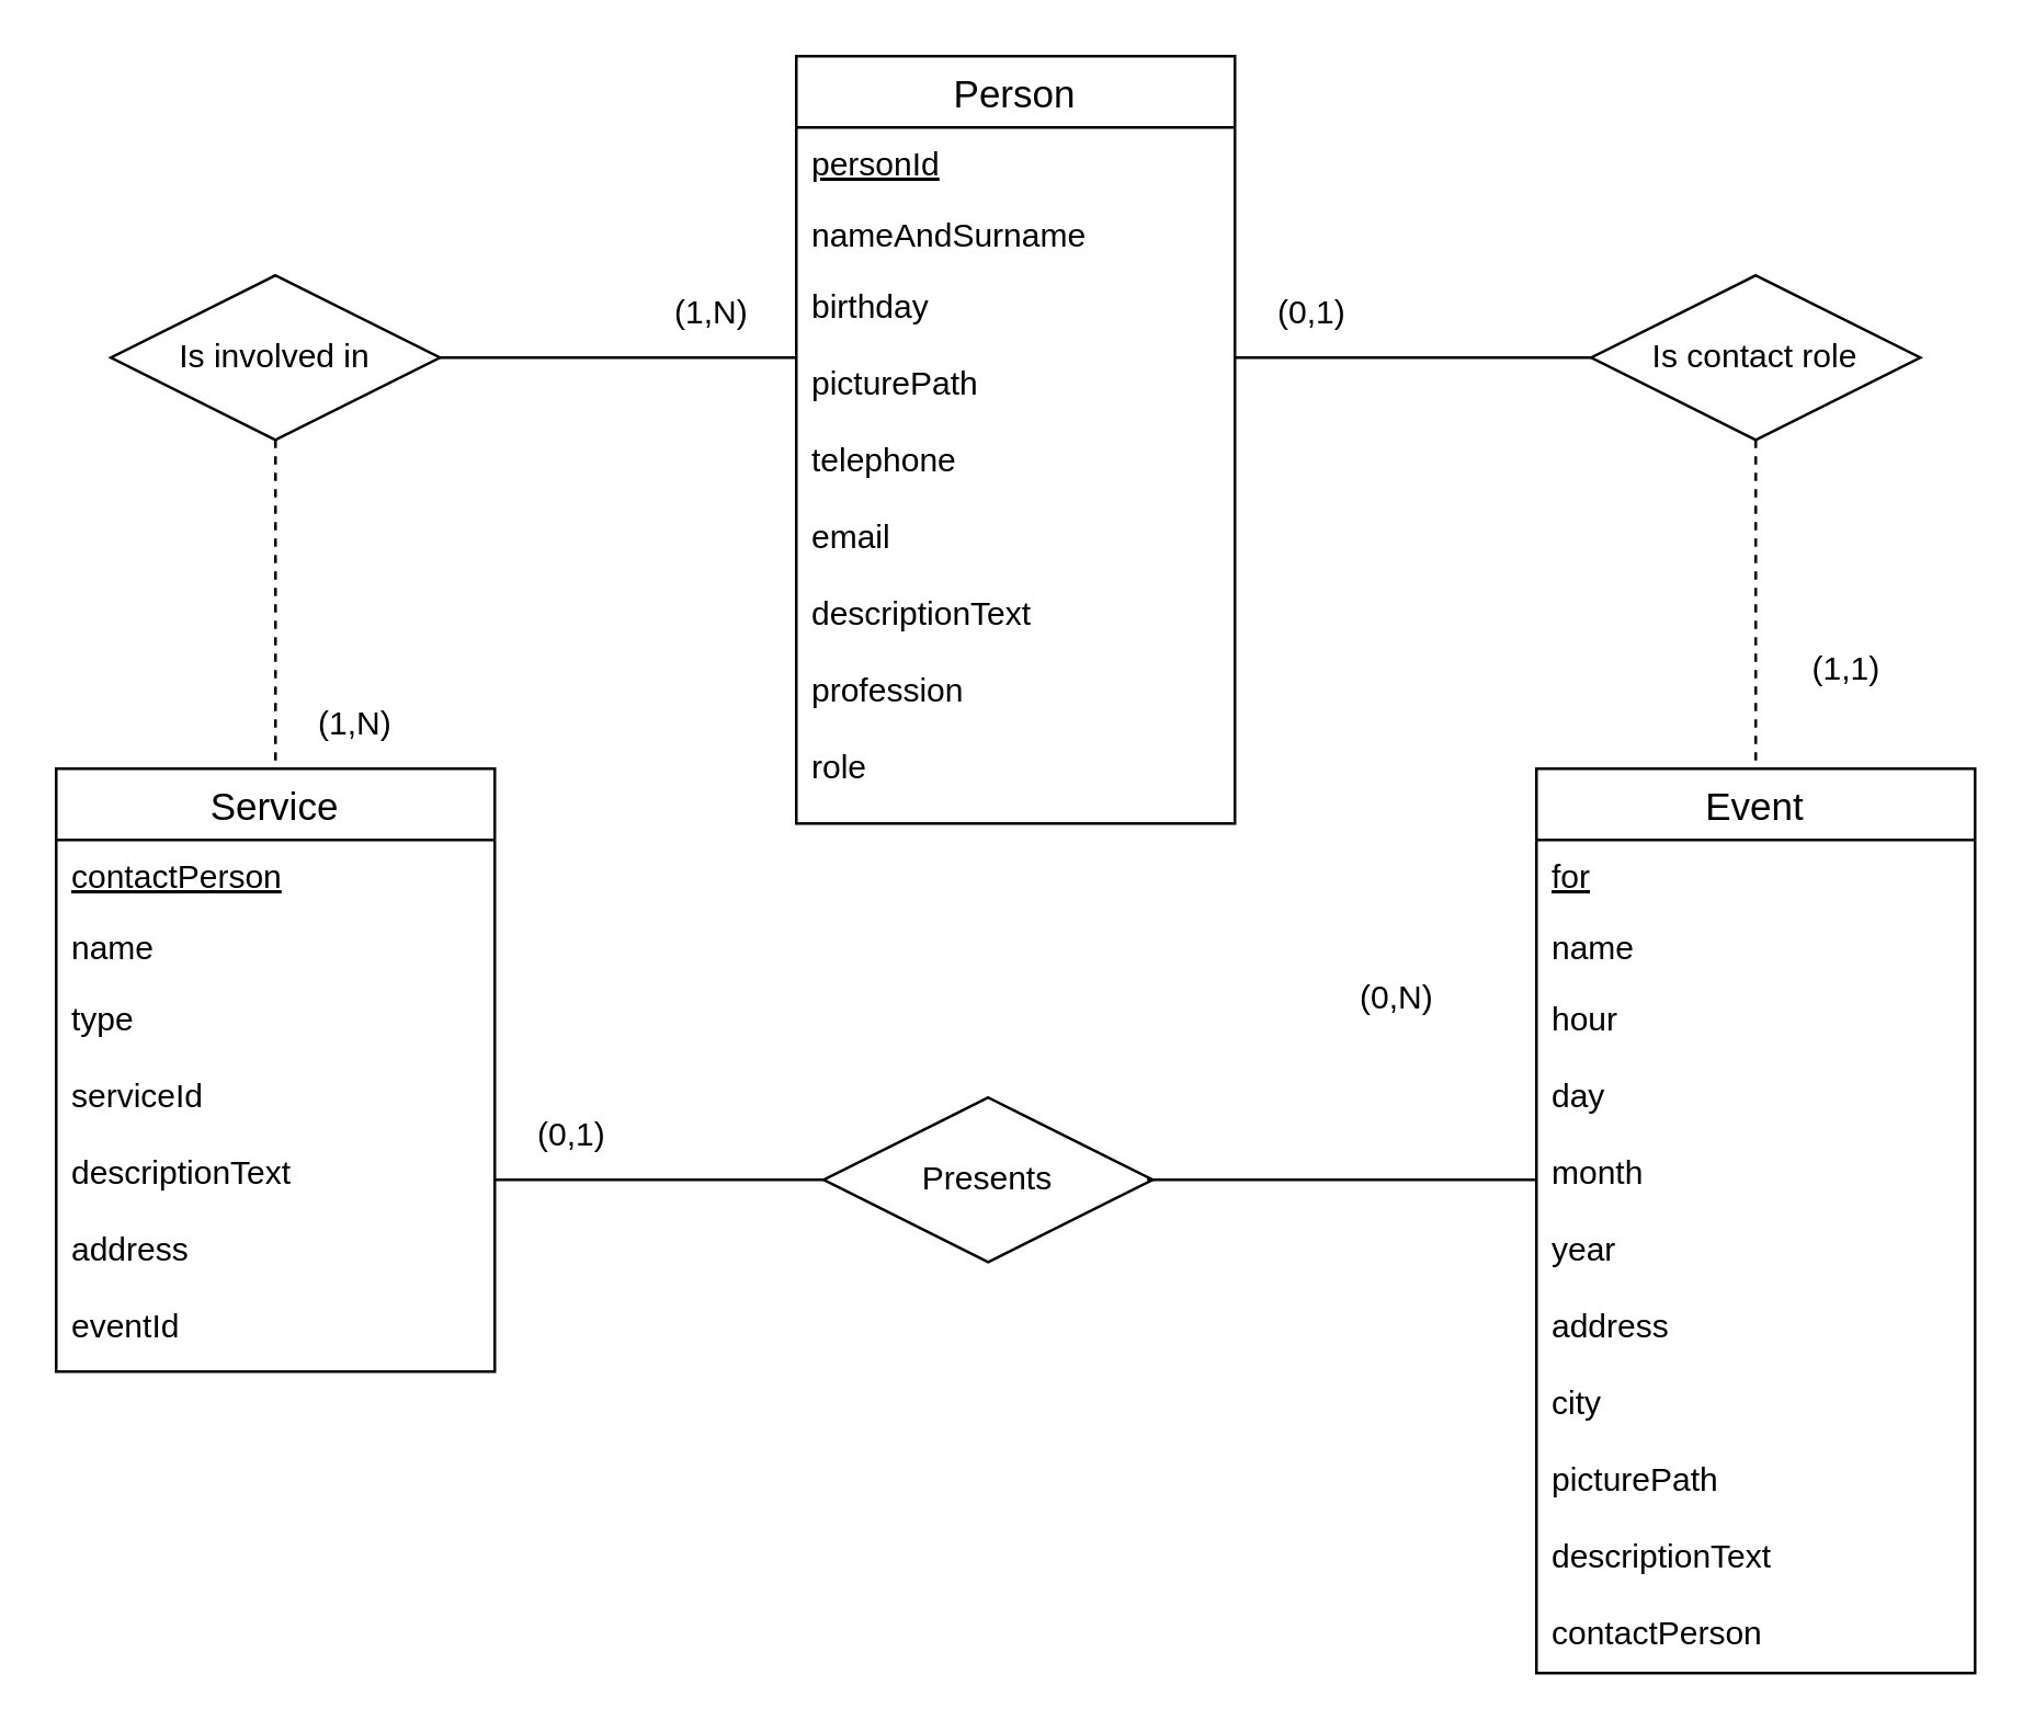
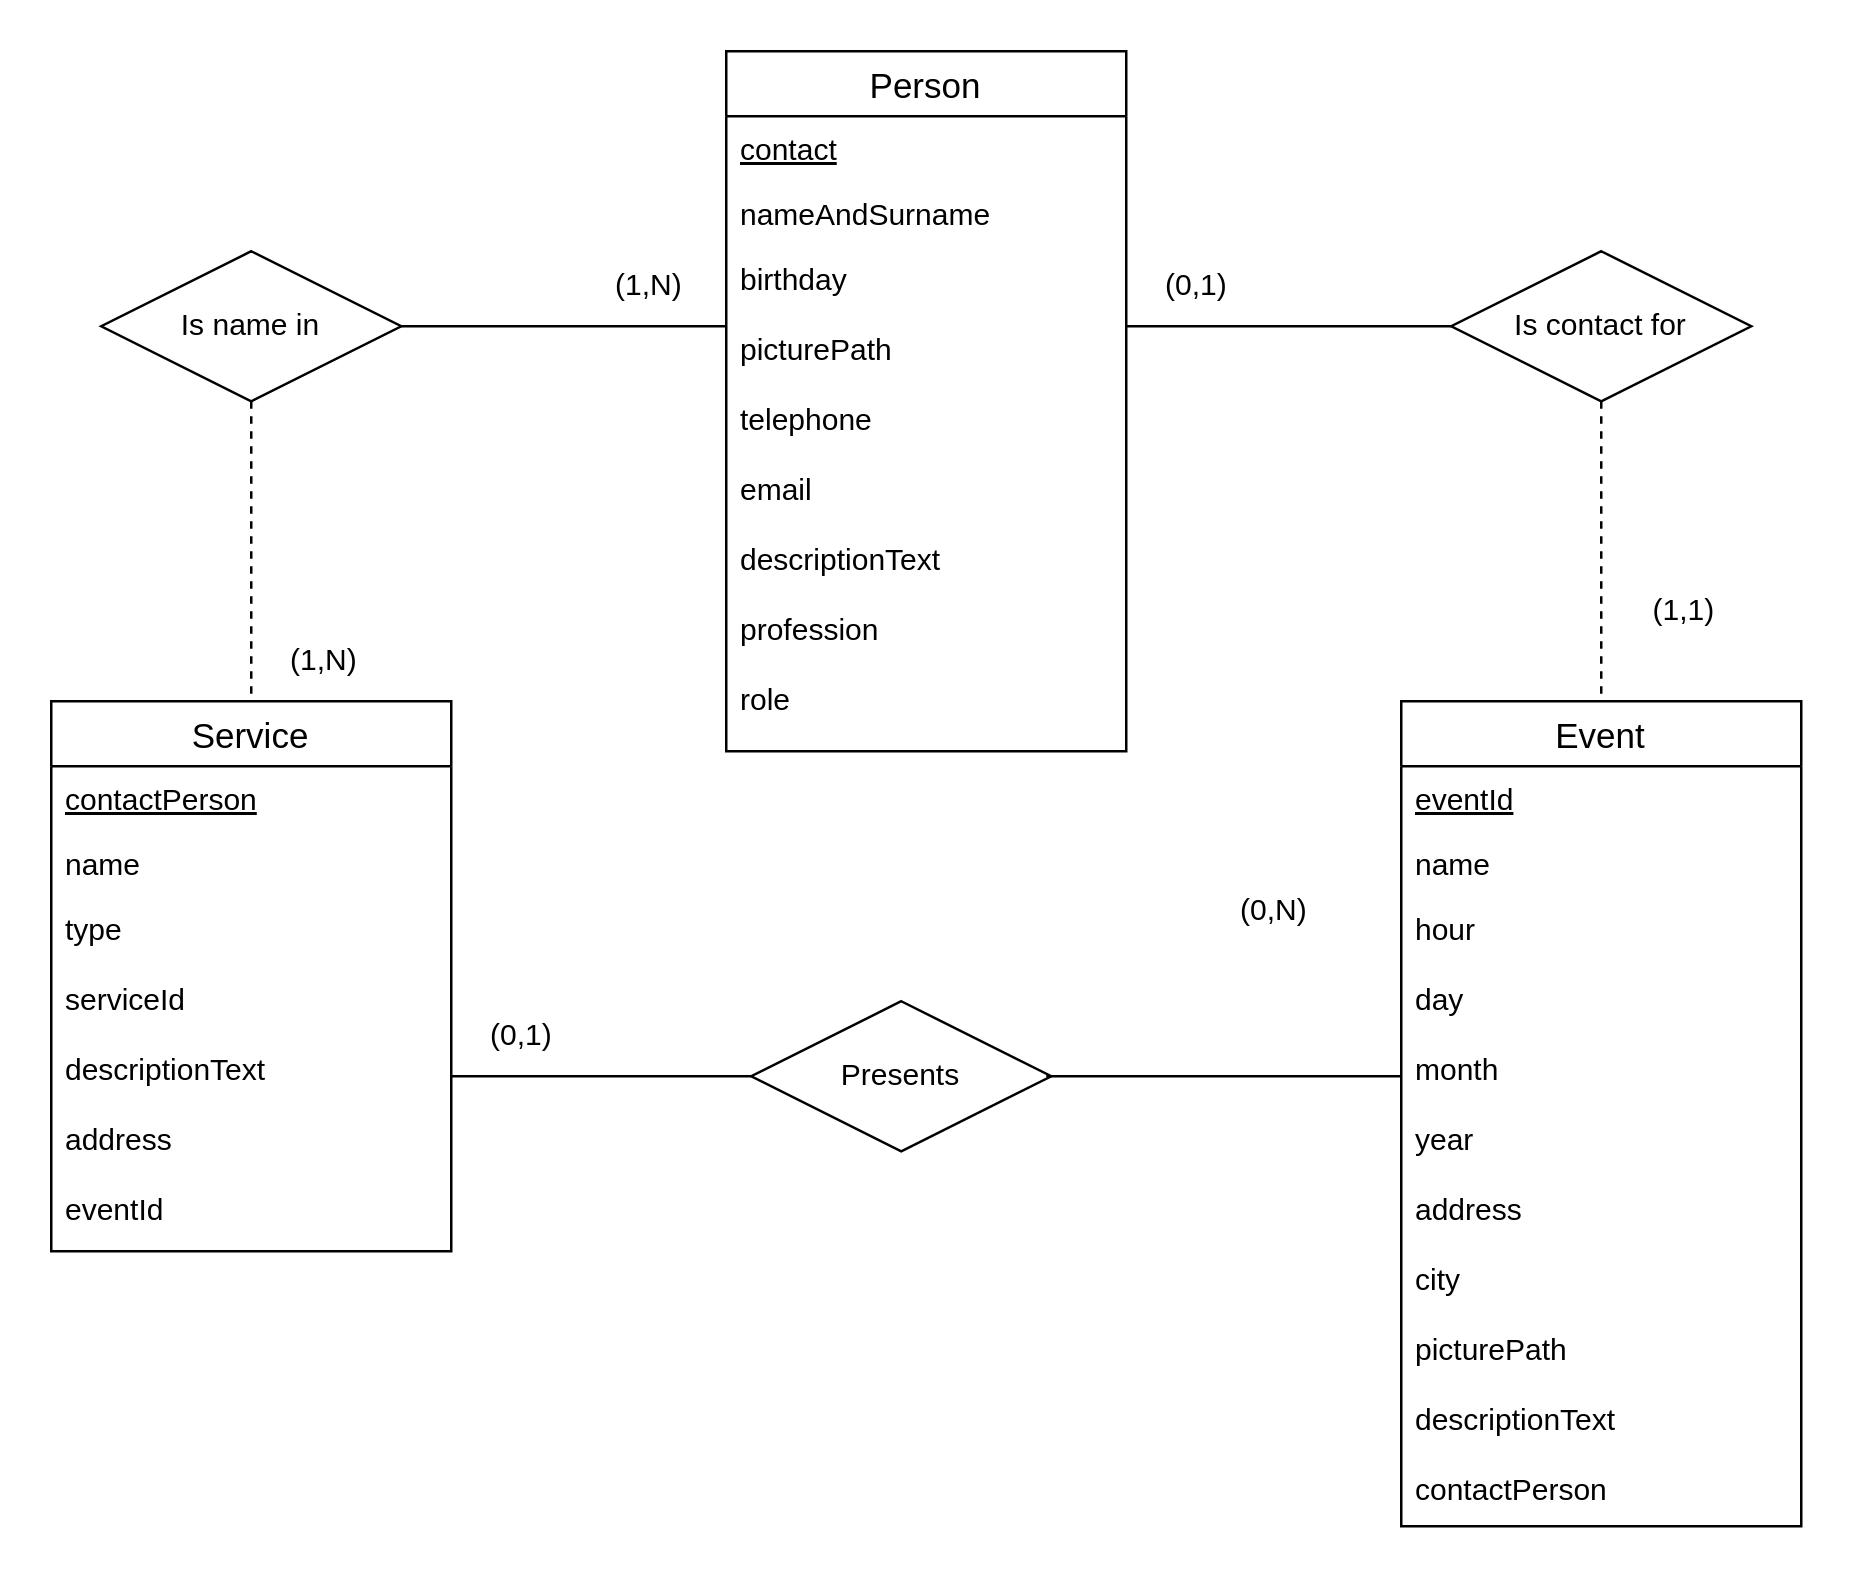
  <mxCell id="0" />
  <mxCell id="1" parent="0" />
  <mxCell id="2" value="Person" style="swimlane;fontStyle=0;childLayout=stackLayout;horizontal=1;startSize=26;horizontalStack=0;resizeParent=1;resizeParentMax=0;resizeLast=0;collapsible=1;marginBottom=0;align=center;fontSize=14;" parent="1" vertex="1"><mxGeometry x="290" y="20" width="160" height="280" as="geometry" /></mxCell>
- <mxCell id="3" value="personId" style="text;strokeColor=none;fillColor=none;spacingLeft=4;spacingRight=4;overflow=hidden;rotatable=0;points=[[0,0.5],[1,0.5]];portConstraint=eastwest;fontSize=12;fontStyle=4" parent="2" vertex="1"><mxGeometry y="26" width="160" height="26" as="geometry" /></mxCell>
+ <mxCell id="3" value="contact" style="text;strokeColor=none;fillColor=none;spacingLeft=4;spacingRight=4;overflow=hidden;rotatable=0;points=[[0,0.5],[1,0.5]];portConstraint=eastwest;fontSize=12;fontStyle=4" parent="2" vertex="1"><mxGeometry y="26" width="160" height="26" as="geometry" /></mxCell>
  <mxCell id="4" value="nameAndSurname" style="text;strokeColor=none;fillColor=none;spacingLeft=4;spacingRight=4;overflow=hidden;rotatable=0;points=[[0,0.5],[1,0.5]];portConstraint=eastwest;fontSize=12;" parent="2" vertex="1"><mxGeometry y="52" width="160" height="26" as="geometry" /></mxCell>
  <mxCell id="5" value="birthday&#10;&#10;picturePath&#10;&#10;telephone&#10;&#10;email&#10;&#10;descriptionText&#10;&#10;profession&#10;&#10;role" style="text;strokeColor=none;fillColor=none;spacingLeft=4;spacingRight=4;overflow=hidden;rotatable=0;points=[[0,0.5],[1,0.5]];portConstraint=eastwest;fontSize=12;" parent="2" vertex="1"><mxGeometry y="78" width="160" height="202" as="geometry" /></mxCell>
  <mxCell id="6" value="Service" style="swimlane;fontStyle=0;childLayout=stackLayout;horizontal=1;startSize=26;horizontalStack=0;resizeParent=1;resizeParentMax=0;resizeLast=0;collapsible=1;marginBottom=0;align=center;fontSize=14;" parent="1" vertex="1"><mxGeometry x="20" y="280" width="160" height="220" as="geometry" /></mxCell>
  <mxCell id="7" value="contactPerson" style="text;strokeColor=none;fillColor=none;spacingLeft=4;spacingRight=4;overflow=hidden;rotatable=0;points=[[0,0.5],[1,0.5]];portConstraint=eastwest;fontSize=12;fontStyle=4" parent="6" vertex="1"><mxGeometry y="26" width="160" height="26" as="geometry" /></mxCell>
  <mxCell id="8" value="name" style="text;strokeColor=none;fillColor=none;spacingLeft=4;spacingRight=4;overflow=hidden;rotatable=0;points=[[0,0.5],[1,0.5]];portConstraint=eastwest;fontSize=12;" parent="6" vertex="1"><mxGeometry y="52" width="160" height="26" as="geometry" /></mxCell>
  <mxCell id="9" value="type&#10;&#10;serviceId&#10;&#10;descriptionText&#10;&#10;address&#10;&#10;eventId" style="text;strokeColor=none;fillColor=none;spacingLeft=4;spacingRight=4;overflow=hidden;rotatable=0;points=[[0,0.5],[1,0.5]];portConstraint=eastwest;fontSize=12;" parent="6" vertex="1"><mxGeometry y="78" width="160" height="142" as="geometry" /></mxCell>
- <mxCell id="10" value="Is involved in" style="shape=rhombus;perimeter=rhombusPerimeter;whiteSpace=wrap;html=1;align=center;" parent="1" vertex="1"><mxGeometry x="40" y="100" width="120" height="60" as="geometry" /></mxCell>
+ <mxCell id="10" value="Is name in" style="shape=rhombus;perimeter=rhombusPerimeter;whiteSpace=wrap;html=1;align=center;" parent="1" vertex="1"><mxGeometry x="40" y="100" width="120" height="60" as="geometry" /></mxCell>
  <mxCell id="11" value="" style="endArrow=none;html=1;rounded=0;exitX=0.5;exitY=1;exitDx=0;exitDy=0;entryX=0.5;entryY=0;entryDx=0;entryDy=0;dashed=1;" parent="1" source="10" target="6" edge="1"><mxGeometry relative="1" as="geometry"><mxPoint x="40" y="220" as="sourcePoint" /><mxPoint x="200" y="220" as="targetPoint" /></mxGeometry></mxCell>
  <mxCell id="12" value="" style="endArrow=none;html=1;rounded=0;" parent="1" edge="1"><mxGeometry relative="1" as="geometry"><mxPoint x="160" y="130" as="sourcePoint" /><mxPoint x="290" y="130" as="targetPoint" /></mxGeometry></mxCell>
  <mxCell id="13" value="(1,N)" style="text;strokeColor=none;fillColor=none;spacingLeft=4;spacingRight=4;overflow=hidden;rotatable=0;points=[[0,0.5],[1,0.5]];portConstraint=eastwest;fontSize=12;" parent="1" vertex="1"><mxGeometry x="110" y="250" width="40" height="26" as="geometry" /></mxCell>
  <mxCell id="14" value="(1,N)" style="text;strokeColor=none;fillColor=none;spacingLeft=4;spacingRight=4;overflow=hidden;rotatable=0;points=[[0,0.5],[1,0.5]];portConstraint=eastwest;fontSize=12;" parent="1" vertex="1"><mxGeometry x="240" y="100" width="40" height="26" as="geometry" /></mxCell>
- <mxCell id="15" value="Is contact role" style="shape=rhombus;perimeter=rhombusPerimeter;whiteSpace=wrap;html=1;align=center;" parent="1" vertex="1"><mxGeometry x="580" y="100" width="120" height="60" as="geometry" /></mxCell>
+ <mxCell id="15" value="Is contact for" style="shape=rhombus;perimeter=rhombusPerimeter;whiteSpace=wrap;html=1;align=center;" parent="1" vertex="1"><mxGeometry x="580" y="100" width="120" height="60" as="geometry" /></mxCell>
  <mxCell id="16" value="" style="endArrow=none;html=1;rounded=0;" parent="1" edge="1"><mxGeometry relative="1" as="geometry"><mxPoint x="450" y="130" as="sourcePoint" /><mxPoint x="580" y="130" as="targetPoint" /></mxGeometry></mxCell>
  <mxCell id="17" value="(1,1)" style="text;strokeColor=none;fillColor=none;spacingLeft=4;spacingRight=4;overflow=hidden;rotatable=0;points=[[0,0.5],[1,0.5]];portConstraint=eastwest;fontSize=12;" parent="1" vertex="1"><mxGeometry x="655" y="230" width="40" height="26" as="geometry" /></mxCell>
  <mxCell id="18" value="(0,1)" style="text;strokeColor=none;fillColor=none;spacingLeft=4;spacingRight=4;overflow=hidden;rotatable=0;points=[[0,0.5],[1,0.5]];portConstraint=eastwest;fontSize=12;" parent="1" vertex="1"><mxGeometry x="460" y="100" width="40" height="26" as="geometry" /></mxCell>
  <mxCell id="19" value="" style="endArrow=none;html=1;rounded=0;exitX=0.5;exitY=1;exitDx=0;exitDy=0;entryX=0.5;entryY=0;entryDx=0;entryDy=0;dashed=1;" parent="1" source="15" target="20" edge="1"><mxGeometry relative="1" as="geometry"><mxPoint x="680" y="180" as="sourcePoint" /><mxPoint x="840" y="180" as="targetPoint" /></mxGeometry></mxCell>
  <mxCell id="20" value="Event" style="swimlane;fontStyle=0;childLayout=stackLayout;horizontal=1;startSize=26;horizontalStack=0;resizeParent=1;resizeParentMax=0;resizeLast=0;collapsible=1;marginBottom=0;align=center;fontSize=14;" parent="1" vertex="1"><mxGeometry x="560" y="280" width="160" height="330" as="geometry" /></mxCell>
- <mxCell id="21" value="for" style="text;strokeColor=none;fillColor=none;spacingLeft=4;spacingRight=4;overflow=hidden;rotatable=0;points=[[0,0.5],[1,0.5]];portConstraint=eastwest;fontSize=12;fontStyle=4" parent="20" vertex="1"><mxGeometry y="26" width="160" height="26" as="geometry" /></mxCell>
+ <mxCell id="21" value="eventId" style="text;strokeColor=none;fillColor=none;spacingLeft=4;spacingRight=4;overflow=hidden;rotatable=0;points=[[0,0.5],[1,0.5]];portConstraint=eastwest;fontSize=12;fontStyle=4" parent="20" vertex="1"><mxGeometry y="26" width="160" height="26" as="geometry" /></mxCell>
  <mxCell id="22" value="name" style="text;strokeColor=none;fillColor=none;spacingLeft=4;spacingRight=4;overflow=hidden;rotatable=0;points=[[0,0.5],[1,0.5]];portConstraint=eastwest;fontSize=12;" parent="20" vertex="1"><mxGeometry y="52" width="160" height="26" as="geometry" /></mxCell>
  <mxCell id="23" value="hour&#10;&#10;day&#10;&#10;month&#10;&#10;year&#10;&#10;address &#10;&#10;city&#10;&#10;picturePath&#10;&#10;descriptionText&#10;&#10;contactPerson" style="text;strokeColor=none;fillColor=none;spacingLeft=4;spacingRight=4;overflow=hidden;rotatable=0;points=[[0,0.5],[1,0.5]];portConstraint=eastwest;fontSize=12;" parent="20" vertex="1"><mxGeometry y="78" width="160" height="252" as="geometry" /></mxCell>
  <mxCell id="24" value="Presents" style="shape=rhombus;perimeter=rhombusPerimeter;whiteSpace=wrap;html=1;align=center;" parent="1" vertex="1"><mxGeometry x="300" y="400" width="120" height="60" as="geometry" /></mxCell>
  <mxCell id="25" value="" style="line;strokeWidth=1;fillColor=none;align=left;verticalAlign=middle;spacingTop=-1;spacingLeft=3;spacingRight=3;rotatable=0;labelPosition=right;points=[];portConstraint=eastwest;fontSize=12;" parent="1" vertex="1"><mxGeometry x="180" y="426" width="120" height="8" as="geometry" /></mxCell>
  <mxCell id="26" value="" style="line;strokeWidth=1;fillColor=none;align=left;verticalAlign=middle;spacingTop=-1;spacingLeft=3;spacingRight=3;rotatable=0;labelPosition=right;points=[];portConstraint=eastwest;fontSize=12;" parent="1" vertex="1"><mxGeometry x="418" y="426" width="142" height="8" as="geometry" /></mxCell>
  <mxCell id="27" value="(0,1)" style="text;strokeColor=none;fillColor=none;spacingLeft=4;spacingRight=4;overflow=hidden;rotatable=0;points=[[0,0.5],[1,0.5]];portConstraint=eastwest;fontSize=12;" parent="1" vertex="1"><mxGeometry x="190" y="400" width="40" height="26" as="geometry" /></mxCell>
  <mxCell id="28" value="(0,N)" style="text;strokeColor=none;fillColor=none;spacingLeft=4;spacingRight=4;overflow=hidden;rotatable=0;points=[[0,0.5],[1,0.5]];portConstraint=eastwest;fontSize=12;" parent="1" vertex="1"><mxGeometry x="490" y="350" width="40" height="26" as="geometry" /></mxCell>
